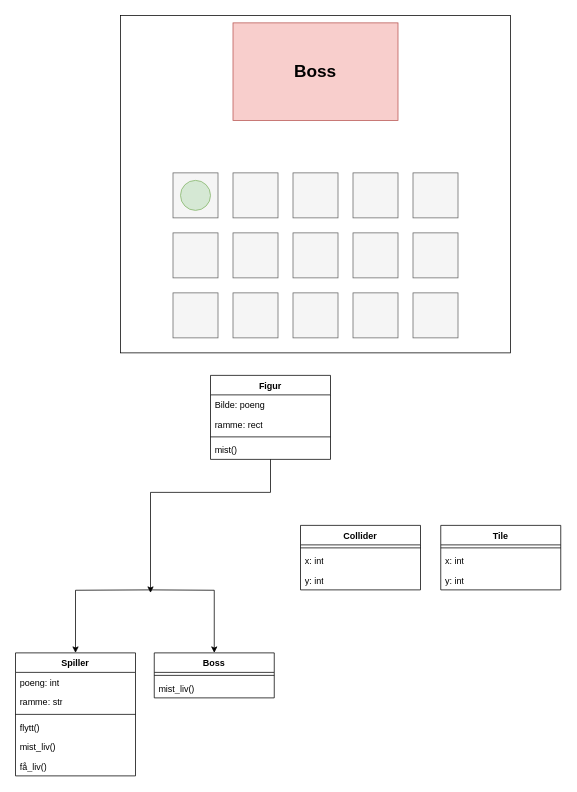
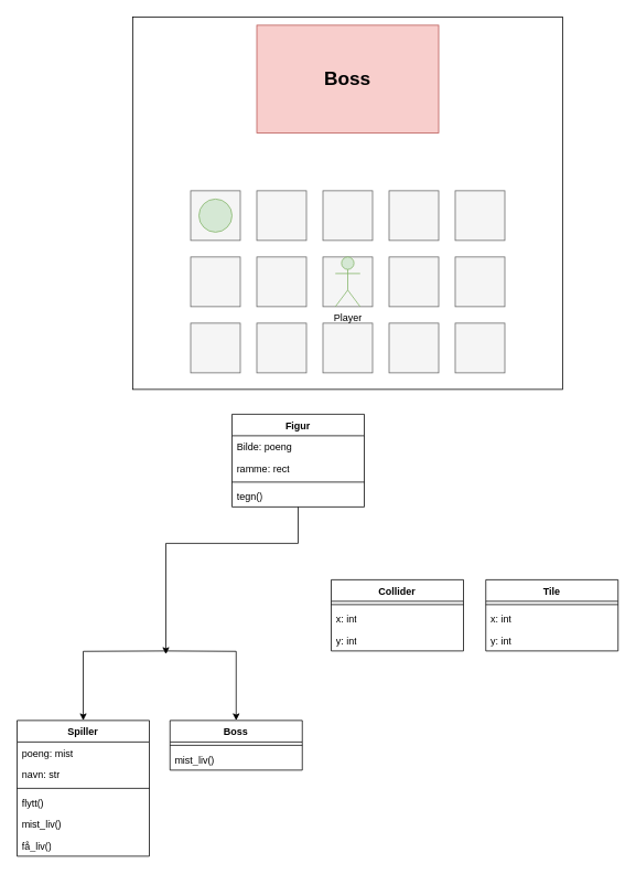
  <mxCell id="0" />
  <mxCell id="1" parent="0" />
  <mxCell id="2" value="" style="rounded=0;whiteSpace=wrap;html=1;" parent="1" vertex="1"><mxGeometry x="160" y="20" width="520" height="450" as="geometry" /></mxCell>
  <mxCell id="3" value="Boss" style="rounded=0;whiteSpace=wrap;html=1;strokeColor=#b85450;fillColor=#f8cecc;fontStyle=1;align=center;fontSize=23;" parent="1" vertex="1"><mxGeometry x="310" y="30" width="220" height="130" as="geometry" /></mxCell>
  <mxCell id="4" value="" style="whiteSpace=wrap;html=1;aspect=fixed;fillColor=#f5f5f5;strokeColor=#666666;fontColor=#333333;" parent="1" vertex="1"><mxGeometry x="310" y="230" width="60" height="60" as="geometry" /></mxCell>
  <mxCell id="5" value="" style="whiteSpace=wrap;html=1;aspect=fixed;fillColor=#f5f5f5;strokeColor=#666666;fontColor=#333333;" parent="1" vertex="1"><mxGeometry x="390" y="230" width="60" height="60" as="geometry" /></mxCell>
  <mxCell id="6" value="" style="whiteSpace=wrap;html=1;aspect=fixed;fillColor=#f5f5f5;strokeColor=#666666;fontColor=#333333;" parent="1" vertex="1"><mxGeometry x="470" y="230" width="60" height="60" as="geometry" /></mxCell>
  <mxCell id="7" value="" style="whiteSpace=wrap;html=1;aspect=fixed;fillColor=#f5f5f5;strokeColor=#666666;fontColor=#333333;" parent="1" vertex="1"><mxGeometry x="310" y="310" width="60" height="60" as="geometry" /></mxCell>
  <mxCell id="8" value="" style="whiteSpace=wrap;html=1;aspect=fixed;fillColor=#f5f5f5;strokeColor=#666666;fontColor=#333333;" parent="1" vertex="1"><mxGeometry x="390" y="310" width="60" height="60" as="geometry" /></mxCell>
  <mxCell id="9" value="" style="whiteSpace=wrap;html=1;aspect=fixed;fillColor=#f5f5f5;strokeColor=#666666;fontColor=#333333;" parent="1" vertex="1"><mxGeometry x="470" y="310" width="60" height="60" as="geometry" /></mxCell>
  <mxCell id="10" value="" style="whiteSpace=wrap;html=1;aspect=fixed;fillColor=#f5f5f5;strokeColor=#666666;fontColor=#333333;" parent="1" vertex="1"><mxGeometry x="310" y="390" width="60" height="60" as="geometry" /></mxCell>
  <mxCell id="11" value="" style="whiteSpace=wrap;html=1;aspect=fixed;fillColor=#f5f5f5;strokeColor=#666666;fontColor=#333333;" parent="1" vertex="1"><mxGeometry x="390" y="390" width="60" height="60" as="geometry" /></mxCell>
  <mxCell id="12" value="" style="whiteSpace=wrap;html=1;aspect=fixed;fillColor=#f5f5f5;strokeColor=#666666;fontColor=#333333;" parent="1" vertex="1"><mxGeometry x="470" y="390" width="60" height="60" as="geometry" /></mxCell>
  <mxCell id="13" value="" style="whiteSpace=wrap;html=1;aspect=fixed;fillColor=#f5f5f5;strokeColor=#666666;fontColor=#333333;" parent="1" vertex="1"><mxGeometry x="230" y="230" width="60" height="60" as="geometry" /></mxCell>
  <mxCell id="14" value="" style="whiteSpace=wrap;html=1;aspect=fixed;fillColor=#f5f5f5;strokeColor=#666666;fontColor=#333333;" parent="1" vertex="1"><mxGeometry x="230" y="310" width="60" height="60" as="geometry" /></mxCell>
  <mxCell id="15" value="" style="whiteSpace=wrap;html=1;aspect=fixed;fillColor=#f5f5f5;strokeColor=#666666;fontColor=#333333;" parent="1" vertex="1"><mxGeometry x="230" y="390" width="60" height="60" as="geometry" /></mxCell>
  <mxCell id="16" value="" style="whiteSpace=wrap;html=1;aspect=fixed;fillColor=#f5f5f5;strokeColor=#666666;fontColor=#333333;" parent="1" vertex="1"><mxGeometry x="550" y="230" width="60" height="60" as="geometry" /></mxCell>
  <mxCell id="17" value="" style="whiteSpace=wrap;html=1;aspect=fixed;fillColor=#f5f5f5;strokeColor=#666666;fontColor=#333333;" parent="1" vertex="1"><mxGeometry x="550" y="310" width="60" height="60" as="geometry" /></mxCell>
  <mxCell id="18" value="" style="whiteSpace=wrap;html=1;aspect=fixed;fillColor=#f5f5f5;strokeColor=#666666;fontColor=#333333;" parent="1" vertex="1"><mxGeometry x="550" y="390" width="60" height="60" as="geometry" /></mxCell>
+ <mxCell id="19" value="Player" style="shape=umlActor;verticalLabelPosition=bottom;verticalAlign=top;html=1;outlineConnect=0;fillColor=#d5e8d4;strokeColor=#82b366;" parent="1" vertex="1"><mxGeometry x="405" y="310" width="30" height="60" as="geometry" /></mxCell>
  <mxCell id="20" value="Spiller" style="swimlane;fontStyle=1;align=center;verticalAlign=top;childLayout=stackLayout;horizontal=1;startSize=26;horizontalStack=0;resizeParent=1;resizeParentMax=0;resizeLast=0;collapsible=1;marginBottom=0;whiteSpace=wrap;html=1;" parent="1" vertex="1"><mxGeometry x="20" y="870" width="160" height="164" as="geometry" /></mxCell>
- <mxCell id="21" value="poeng: int" style="text;strokeColor=none;fillColor=none;align=left;verticalAlign=top;spacingLeft=4;spacingRight=4;overflow=hidden;rotatable=0;points=[[0,0.5],[1,0.5]];portConstraint=eastwest;whiteSpace=wrap;html=1;" parent="20" vertex="1"><mxGeometry y="26" width="160" height="26" as="geometry" /></mxCell>
- <mxCell id="22" value="ramme: str" style="text;strokeColor=none;fillColor=none;align=left;verticalAlign=top;spacingLeft=4;spacingRight=4;overflow=hidden;rotatable=0;points=[[0,0.5],[1,0.5]];portConstraint=eastwest;whiteSpace=wrap;html=1;" parent="20" vertex="1"><mxGeometry y="52" width="160" height="26" as="geometry" /></mxCell>
+ <mxCell id="21" value="poeng: mist" style="text;strokeColor=none;fillColor=none;align=left;verticalAlign=top;spacingLeft=4;spacingRight=4;overflow=hidden;rotatable=0;points=[[0,0.5],[1,0.5]];portConstraint=eastwest;whiteSpace=wrap;html=1;" parent="20" vertex="1"><mxGeometry y="26" width="160" height="26" as="geometry" /></mxCell>
+ <mxCell id="22" value="navn: str" style="text;strokeColor=none;fillColor=none;align=left;verticalAlign=top;spacingLeft=4;spacingRight=4;overflow=hidden;rotatable=0;points=[[0,0.5],[1,0.5]];portConstraint=eastwest;whiteSpace=wrap;html=1;" parent="20" vertex="1"><mxGeometry y="52" width="160" height="26" as="geometry" /></mxCell>
  <mxCell id="23" value="" style="line;strokeWidth=1;fillColor=none;align=left;verticalAlign=middle;spacingTop=-1;spacingLeft=3;spacingRight=3;rotatable=0;labelPosition=right;points=[];portConstraint=eastwest;strokeColor=inherit;" parent="20" vertex="1"><mxGeometry y="78" width="160" height="8" as="geometry" /></mxCell>
  <mxCell id="24" value="flytt()" style="text;strokeColor=none;fillColor=none;align=left;verticalAlign=top;spacingLeft=4;spacingRight=4;overflow=hidden;rotatable=0;points=[[0,0.5],[1,0.5]];portConstraint=eastwest;whiteSpace=wrap;html=1;" parent="20" vertex="1"><mxGeometry y="86" width="160" height="26" as="geometry" /></mxCell>
  <mxCell id="25" value="mist_liv()" style="text;strokeColor=none;fillColor=none;align=left;verticalAlign=top;spacingLeft=4;spacingRight=4;overflow=hidden;rotatable=0;points=[[0,0.5],[1,0.5]];portConstraint=eastwest;whiteSpace=wrap;html=1;" parent="20" vertex="1"><mxGeometry y="112" width="160" height="26" as="geometry" /></mxCell>
  <mxCell id="26" value="få_liv()" style="text;strokeColor=none;fillColor=none;align=left;verticalAlign=top;spacingLeft=4;spacingRight=4;overflow=hidden;rotatable=0;points=[[0,0.5],[1,0.5]];portConstraint=eastwest;whiteSpace=wrap;html=1;" vertex="1" parent="20"><mxGeometry y="138" width="160" height="26" as="geometry" /></mxCell>
  <mxCell id="27" value="Boss" style="swimlane;fontStyle=1;align=center;verticalAlign=top;childLayout=stackLayout;horizontal=1;startSize=26;horizontalStack=0;resizeParent=1;resizeParentMax=0;resizeLast=0;collapsible=1;marginBottom=0;whiteSpace=wrap;html=1;" parent="1" vertex="1"><mxGeometry x="205" y="870" width="160" height="60" as="geometry" /></mxCell>
  <mxCell id="28" value="" style="line;strokeWidth=1;fillColor=none;align=left;verticalAlign=middle;spacingTop=-1;spacingLeft=3;spacingRight=3;rotatable=0;labelPosition=right;points=[];portConstraint=eastwest;strokeColor=inherit;" parent="27" vertex="1"><mxGeometry y="26" width="160" height="8" as="geometry" /></mxCell>
  <mxCell id="29" value="mist_liv()" style="text;strokeColor=none;fillColor=none;align=left;verticalAlign=top;spacingLeft=4;spacingRight=4;overflow=hidden;rotatable=0;points=[[0,0.5],[1,0.5]];portConstraint=eastwest;whiteSpace=wrap;html=1;" parent="27" vertex="1"><mxGeometry y="34" width="160" height="26" as="geometry" /></mxCell>
  <mxCell id="30" style="edgeStyle=orthogonalEdgeStyle;rounded=0;orthogonalLoop=1;jettySize=auto;html=1;" parent="1" source="31" edge="1"><mxGeometry relative="1" as="geometry"><Array as="points"><mxPoint x="360" y="656" /><mxPoint x="200" y="656" /></Array><mxPoint x="200" y="790" as="targetPoint" /></mxGeometry></mxCell>
  <mxCell id="31" value="Figur" style="swimlane;fontStyle=1;align=center;verticalAlign=top;childLayout=stackLayout;horizontal=1;startSize=26;horizontalStack=0;resizeParent=1;resizeParentMax=0;resizeLast=0;collapsible=1;marginBottom=0;whiteSpace=wrap;html=1;" parent="1" vertex="1"><mxGeometry x="280" y="500" width="160" height="112" as="geometry" /></mxCell>
  <mxCell id="32" value="Bilde: poeng" style="text;strokeColor=none;fillColor=none;align=left;verticalAlign=top;spacingLeft=4;spacingRight=4;overflow=hidden;rotatable=0;points=[[0,0.5],[1,0.5]];portConstraint=eastwest;whiteSpace=wrap;html=1;" parent="31" vertex="1"><mxGeometry y="26" width="160" height="26" as="geometry" /></mxCell>
  <mxCell id="33" value="ramme: rect" style="text;strokeColor=none;fillColor=none;align=left;verticalAlign=top;spacingLeft=4;spacingRight=4;overflow=hidden;rotatable=0;points=[[0,0.5],[1,0.5]];portConstraint=eastwest;whiteSpace=wrap;html=1;" parent="31" vertex="1"><mxGeometry y="52" width="160" height="26" as="geometry" /></mxCell>
  <mxCell id="34" value="" style="line;strokeWidth=1;fillColor=none;align=left;verticalAlign=middle;spacingTop=-1;spacingLeft=3;spacingRight=3;rotatable=0;labelPosition=right;points=[];portConstraint=eastwest;strokeColor=inherit;" parent="31" vertex="1"><mxGeometry y="78" width="160" height="8" as="geometry" /></mxCell>
- <mxCell id="35" value="mist()" style="text;strokeColor=none;fillColor=none;align=left;verticalAlign=top;spacingLeft=4;spacingRight=4;overflow=hidden;rotatable=0;points=[[0,0.5],[1,0.5]];portConstraint=eastwest;whiteSpace=wrap;html=1;" parent="31" vertex="1"><mxGeometry y="86" width="160" height="26" as="geometry" /></mxCell>
+ <mxCell id="35" value="tegn()" style="text;strokeColor=none;fillColor=none;align=left;verticalAlign=top;spacingLeft=4;spacingRight=4;overflow=hidden;rotatable=0;points=[[0,0.5],[1,0.5]];portConstraint=eastwest;whiteSpace=wrap;html=1;" parent="31" vertex="1"><mxGeometry y="86" width="160" height="26" as="geometry" /></mxCell>
  <mxCell id="36" value="Collider" style="swimlane;fontStyle=1;align=center;verticalAlign=top;childLayout=stackLayout;horizontal=1;startSize=26;horizontalStack=0;resizeParent=1;resizeParentMax=0;resizeLast=0;collapsible=1;marginBottom=0;whiteSpace=wrap;html=1;" parent="1" vertex="1"><mxGeometry x="400" y="700" width="160" height="86" as="geometry" /></mxCell>
  <mxCell id="37" value="" style="line;strokeWidth=1;fillColor=none;align=left;verticalAlign=middle;spacingTop=-1;spacingLeft=3;spacingRight=3;rotatable=0;labelPosition=right;points=[];portConstraint=eastwest;strokeColor=inherit;" parent="36" vertex="1"><mxGeometry y="26" width="160" height="8" as="geometry" /></mxCell>
  <mxCell id="38" value="x: int" style="text;strokeColor=none;fillColor=none;align=left;verticalAlign=top;spacingLeft=4;spacingRight=4;overflow=hidden;rotatable=0;points=[[0,0.5],[1,0.5]];portConstraint=eastwest;whiteSpace=wrap;html=1;" parent="36" vertex="1"><mxGeometry y="34" width="160" height="26" as="geometry" /></mxCell>
  <mxCell id="39" value="y: int" style="text;strokeColor=none;fillColor=none;align=left;verticalAlign=top;spacingLeft=4;spacingRight=4;overflow=hidden;rotatable=0;points=[[0,0.5],[1,0.5]];portConstraint=eastwest;whiteSpace=wrap;html=1;" vertex="1" parent="36"><mxGeometry y="60" width="160" height="26" as="geometry" /></mxCell>
  <mxCell id="40" value="" style="ellipse;whiteSpace=wrap;html=1;aspect=fixed;fillColor=#d5e8d4;strokeColor=#82b366;" parent="1" vertex="1"><mxGeometry x="240" y="240" width="40" height="40" as="geometry" /></mxCell>
  <mxCell id="41" style="edgeStyle=orthogonalEdgeStyle;rounded=0;orthogonalLoop=1;jettySize=auto;html=1;entryX=0.5;entryY=0;entryDx=0;entryDy=0;" parent="1" target="27" edge="1"><mxGeometry relative="1" as="geometry"><mxPoint x="200" y="786" as="sourcePoint" /></mxGeometry></mxCell>
  <mxCell id="42" style="edgeStyle=orthogonalEdgeStyle;rounded=0;orthogonalLoop=1;jettySize=auto;html=1;entryX=0.5;entryY=0;entryDx=0;entryDy=0;" parent="1" target="20" edge="1"><mxGeometry relative="1" as="geometry"><mxPoint x="200" y="786" as="sourcePoint" /></mxGeometry></mxCell>
  <mxCell id="43" value="Tile" style="swimlane;fontStyle=1;align=center;verticalAlign=top;childLayout=stackLayout;horizontal=1;startSize=26;horizontalStack=0;resizeParent=1;resizeParentMax=0;resizeLast=0;collapsible=1;marginBottom=0;whiteSpace=wrap;html=1;" parent="1" vertex="1"><mxGeometry x="587" y="700" width="160" height="86" as="geometry" /></mxCell>
  <mxCell id="44" value="" style="line;strokeWidth=1;fillColor=none;align=left;verticalAlign=middle;spacingTop=-1;spacingLeft=3;spacingRight=3;rotatable=0;labelPosition=right;points=[];portConstraint=eastwest;strokeColor=inherit;" parent="43" vertex="1"><mxGeometry y="26" width="160" height="8" as="geometry" /></mxCell>
  <mxCell id="45" value="x: int" style="text;strokeColor=none;fillColor=none;align=left;verticalAlign=top;spacingLeft=4;spacingRight=4;overflow=hidden;rotatable=0;points=[[0,0.5],[1,0.5]];portConstraint=eastwest;whiteSpace=wrap;html=1;" parent="43" vertex="1"><mxGeometry y="34" width="160" height="26" as="geometry" /></mxCell>
  <mxCell id="46" value="y: int" style="text;strokeColor=none;fillColor=none;align=left;verticalAlign=top;spacingLeft=4;spacingRight=4;overflow=hidden;rotatable=0;points=[[0,0.5],[1,0.5]];portConstraint=eastwest;whiteSpace=wrap;html=1;" vertex="1" parent="43"><mxGeometry y="60" width="160" height="26" as="geometry" /></mxCell>
